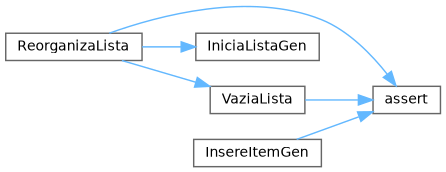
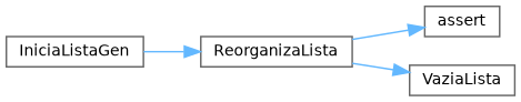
  digraph {
    rankdir=LR
    node [color=grey40 fillcolor=white fontname=Helvetica fontsize=10 shape=box style=filled]
    edge [color=steelblue1 fontname=Helvetica fontsize=10 labelfontname=Helvetica labelfontsize=10 style=solid]
    n1 [height=0.2 label=ReorganizaLista width=0.4]
    n2 [height=0.2 label=assert width=0.4]
    n3 [height=0.2 label=IniciaListaGen width=0.4]
    n4 [height=0.2 label=VaziaLista width=0.4]
-   n5 [height=0.2 label=InsereItemGen width=0.4]
    n1 -> n2
-   n1 -> n3
+   n3 -> n1
    n1 -> n4
-   n4 -> n2
-   n5 -> n2
  }
